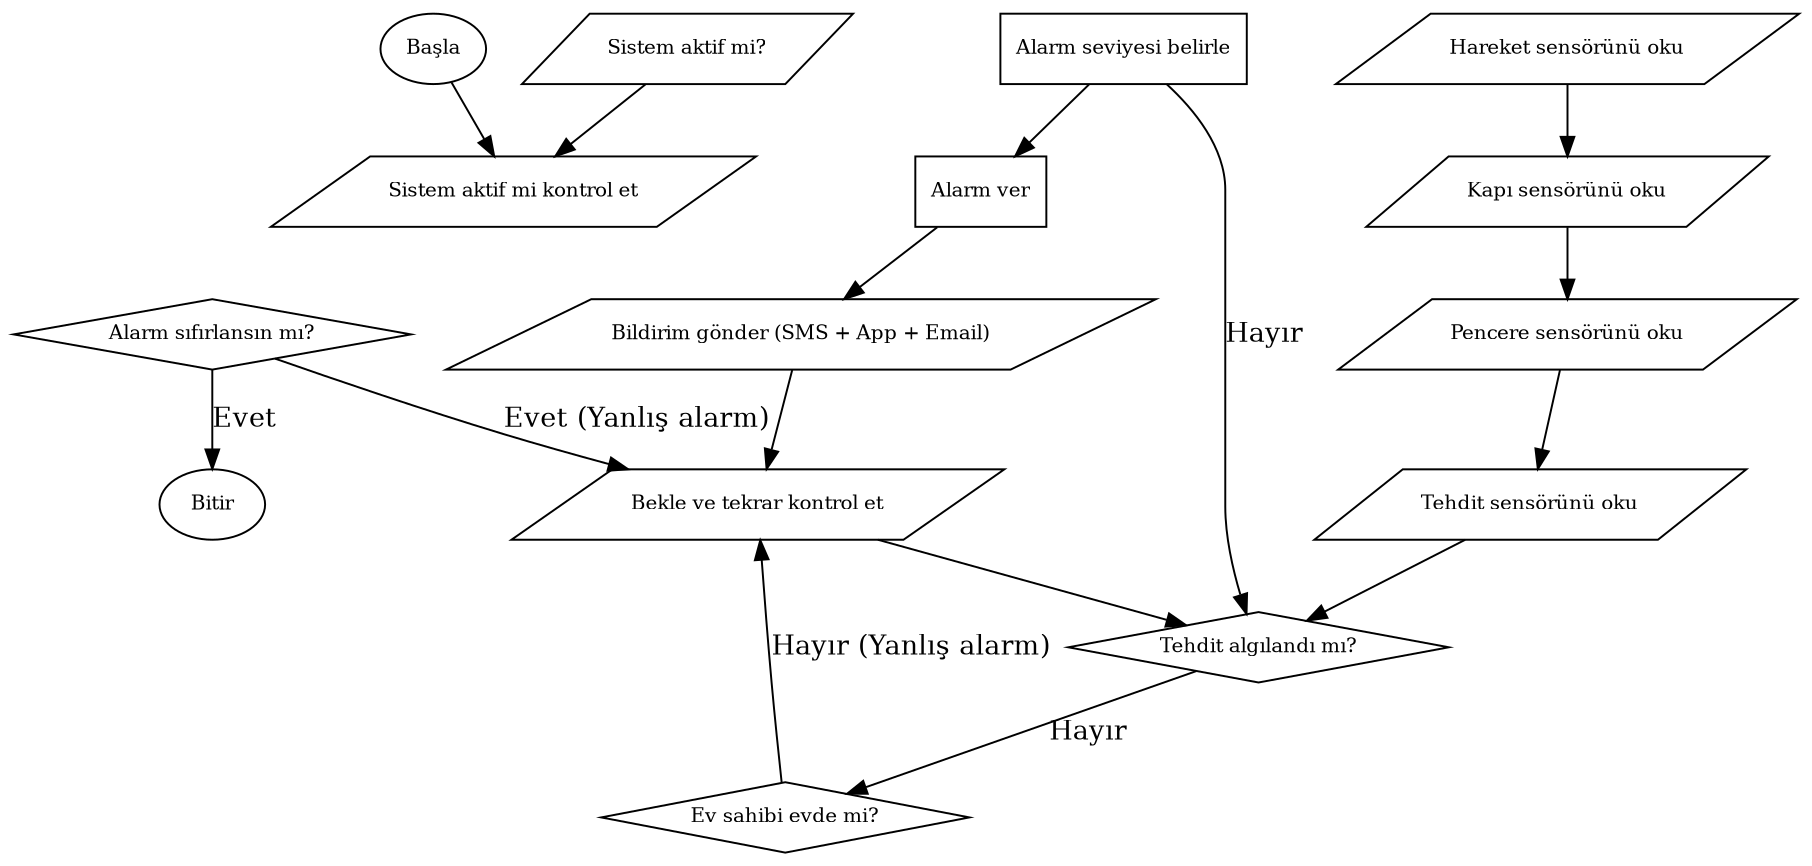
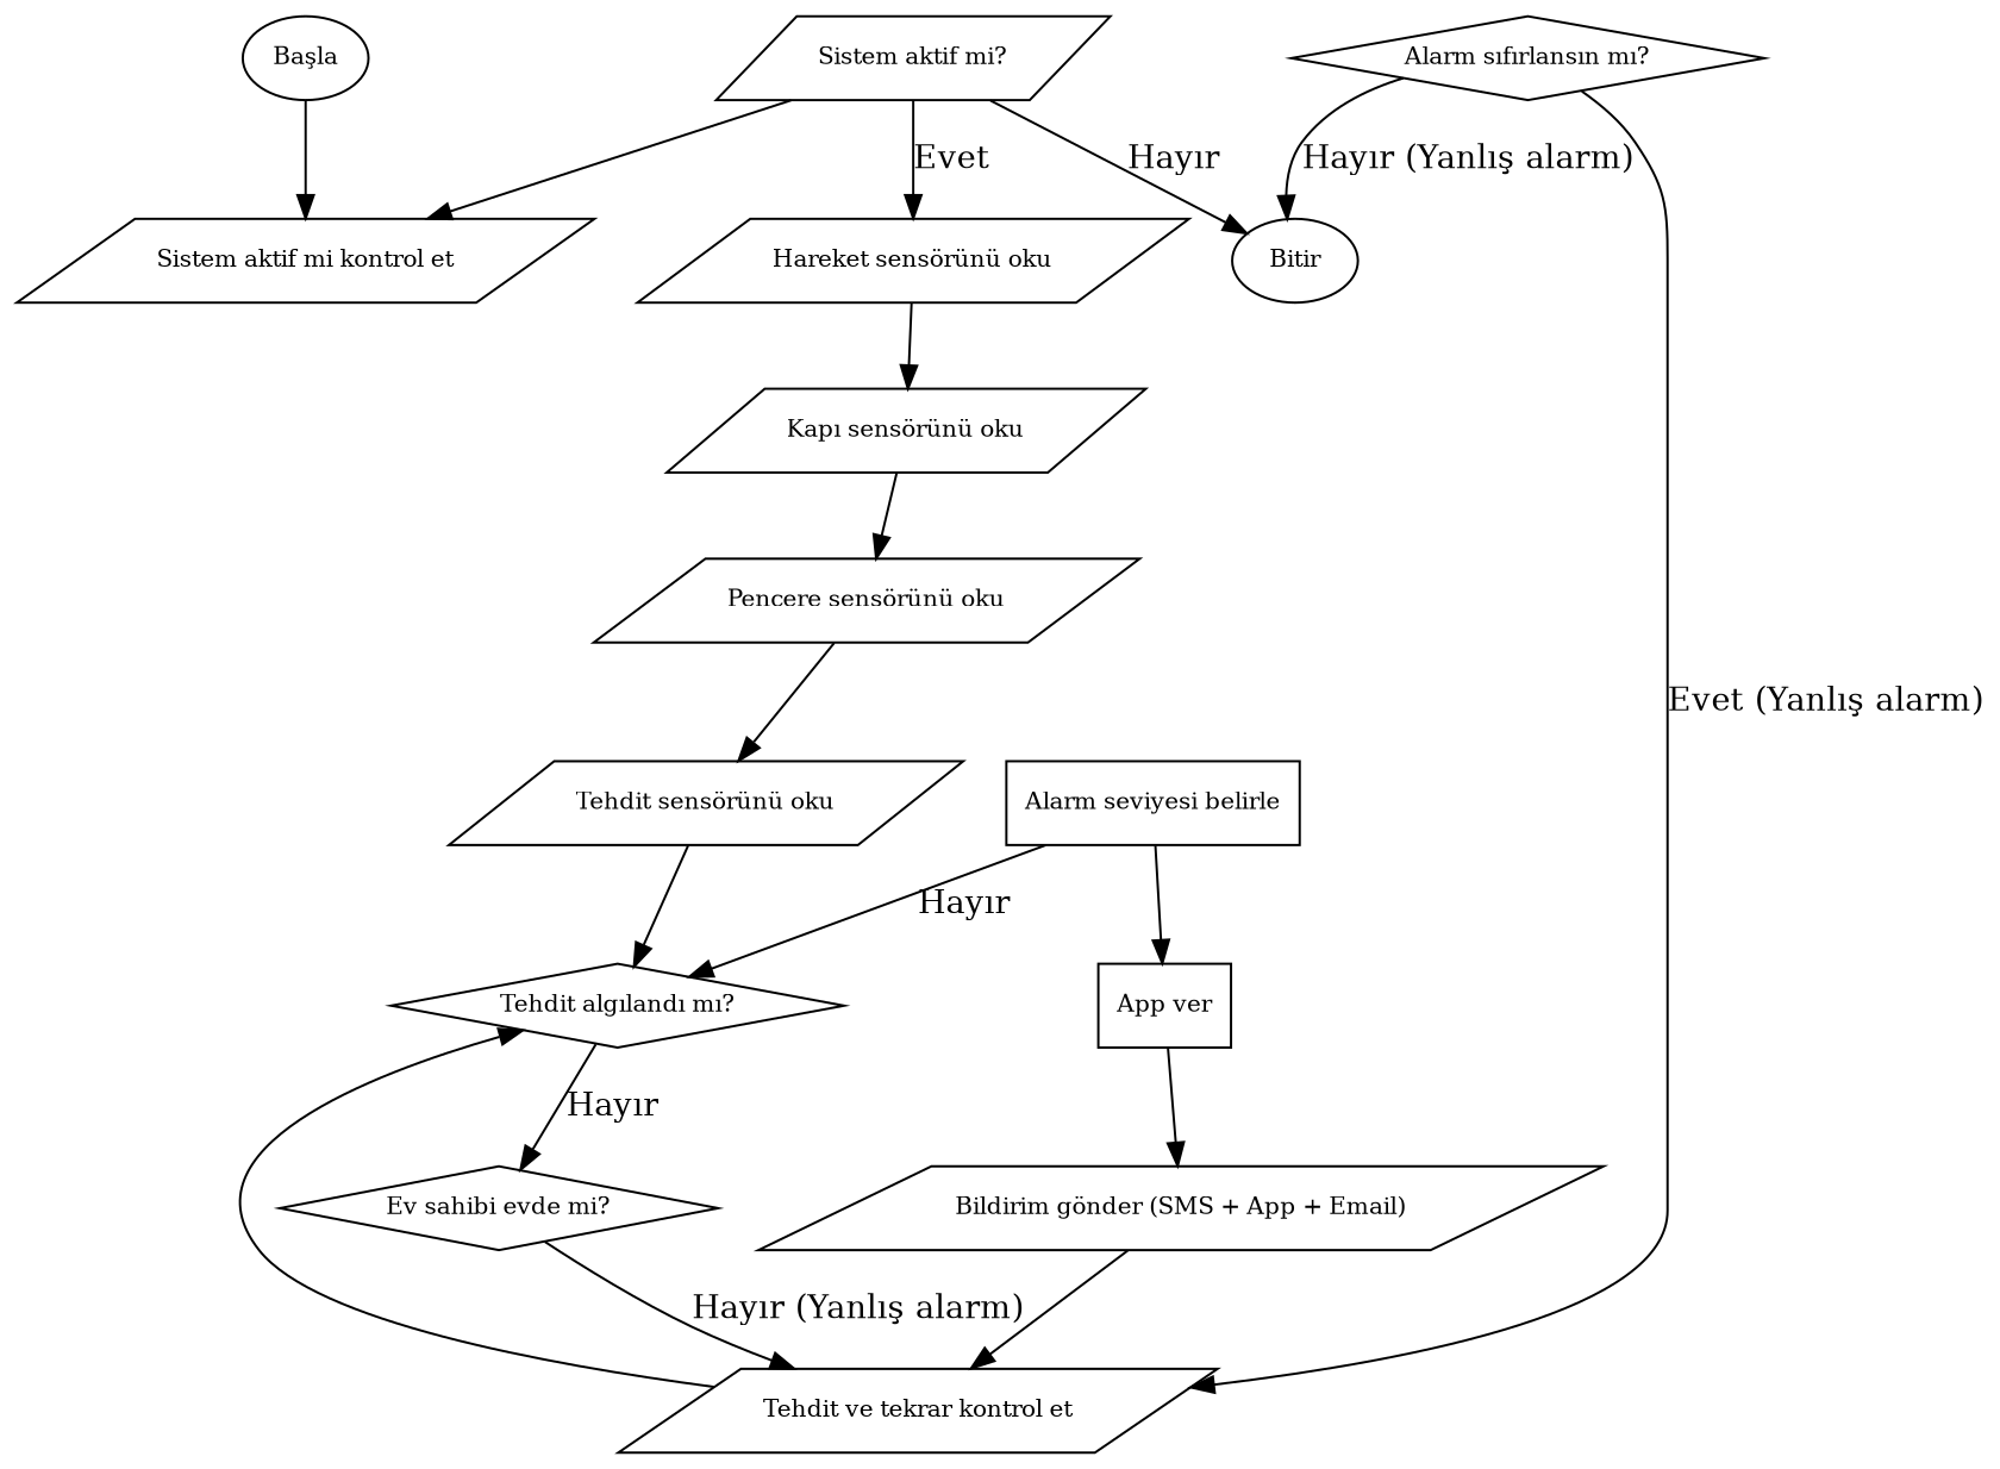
  digraph {
    fontname="DejaVu Serif"
    rankdir=TB
    node [fillcolor=white fontname="DejaVu Serif" fontsize=10 shape=parallelogram style=filled]
    edge [fontname="DejaVu Serif"]
    n1 [label="Başla" shape=ellipse]
    n2 [label="Sistem aktif mi kontrol et"]
    n3 [label=Bitir shape=ellipse]
    n4 [label="Sistem aktif mi?"]
    n5 [label="Hareket sensörünü oku"]
    n6 [label="Kapı sensörünü oku"]
    n7 [label="Pencere sensörünü oku"]
    n8 [label="Tehdit sensörünü oku"]
    n9 [label="Tehdit algılandı mı?" shape=diamond]
    n10 [label="Ev sahibi evde mi?" shape=diamond]
    n11 [label="Bildirim gönder (SMS + App + Email)"]
-   n12 [label="Bekle ve tekrar kontrol et"]
-   n13 [label="Alarm ver" shape=box]
+   n12 [label="Tehdit ve tekrar kontrol et"]
+   n13 [label="App ver" shape=box]
    n14 [label="Alarm seviyesi belirle" shape=box]
    n15 [label="Alarm sıfırlansın mı?" shape=diamond]
    n1 -> n2
    n4 -> n2
+   n4 -> n3 [label="Hayır"]
+   n4 -> n5 [label=Evet]
    n5 -> n6
    n6 -> n7
    n7 -> n8
    n8 -> n9
    n9 -> n10 [label="Hayır"]
    n10 -> n12 [label="Hayır (Yanlış alarm)"]
    n11 -> n12
    n12 -> n9
    n13 -> n11
    n14 -> n9 [label="Hayır"]
    n14 -> n13
-   n15 -> n3 [label=Evet]
+   n15 -> n3 [label="Hayır (Yanlış alarm)"]
    n15 -> n12 [label="Evet (Yanlış alarm)"]
  }
